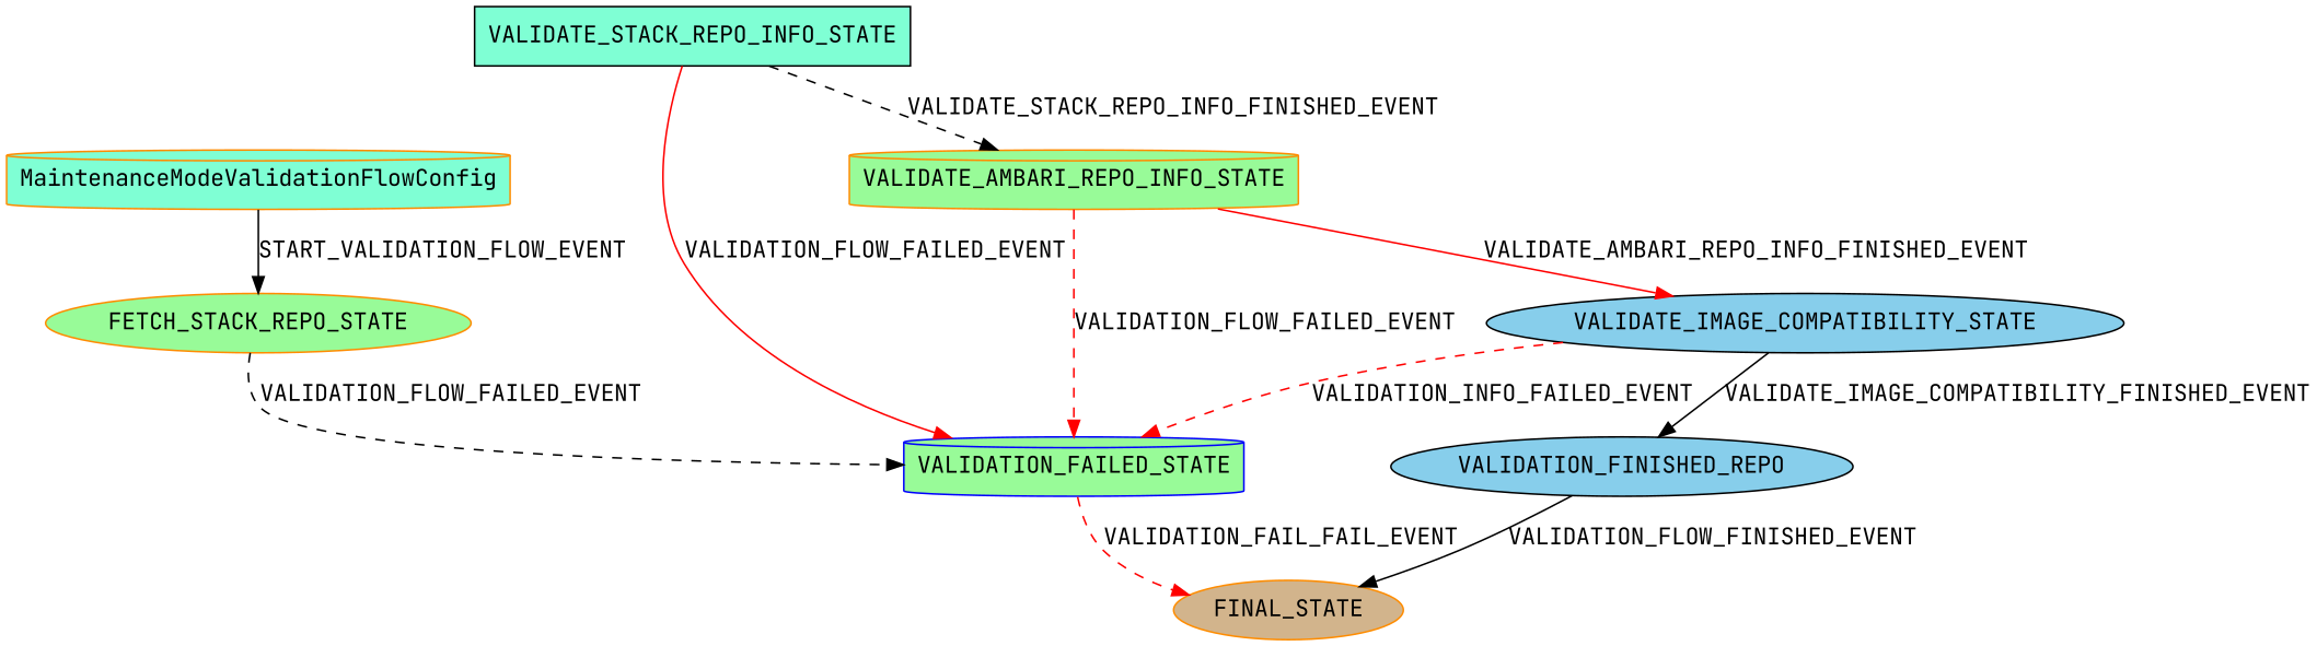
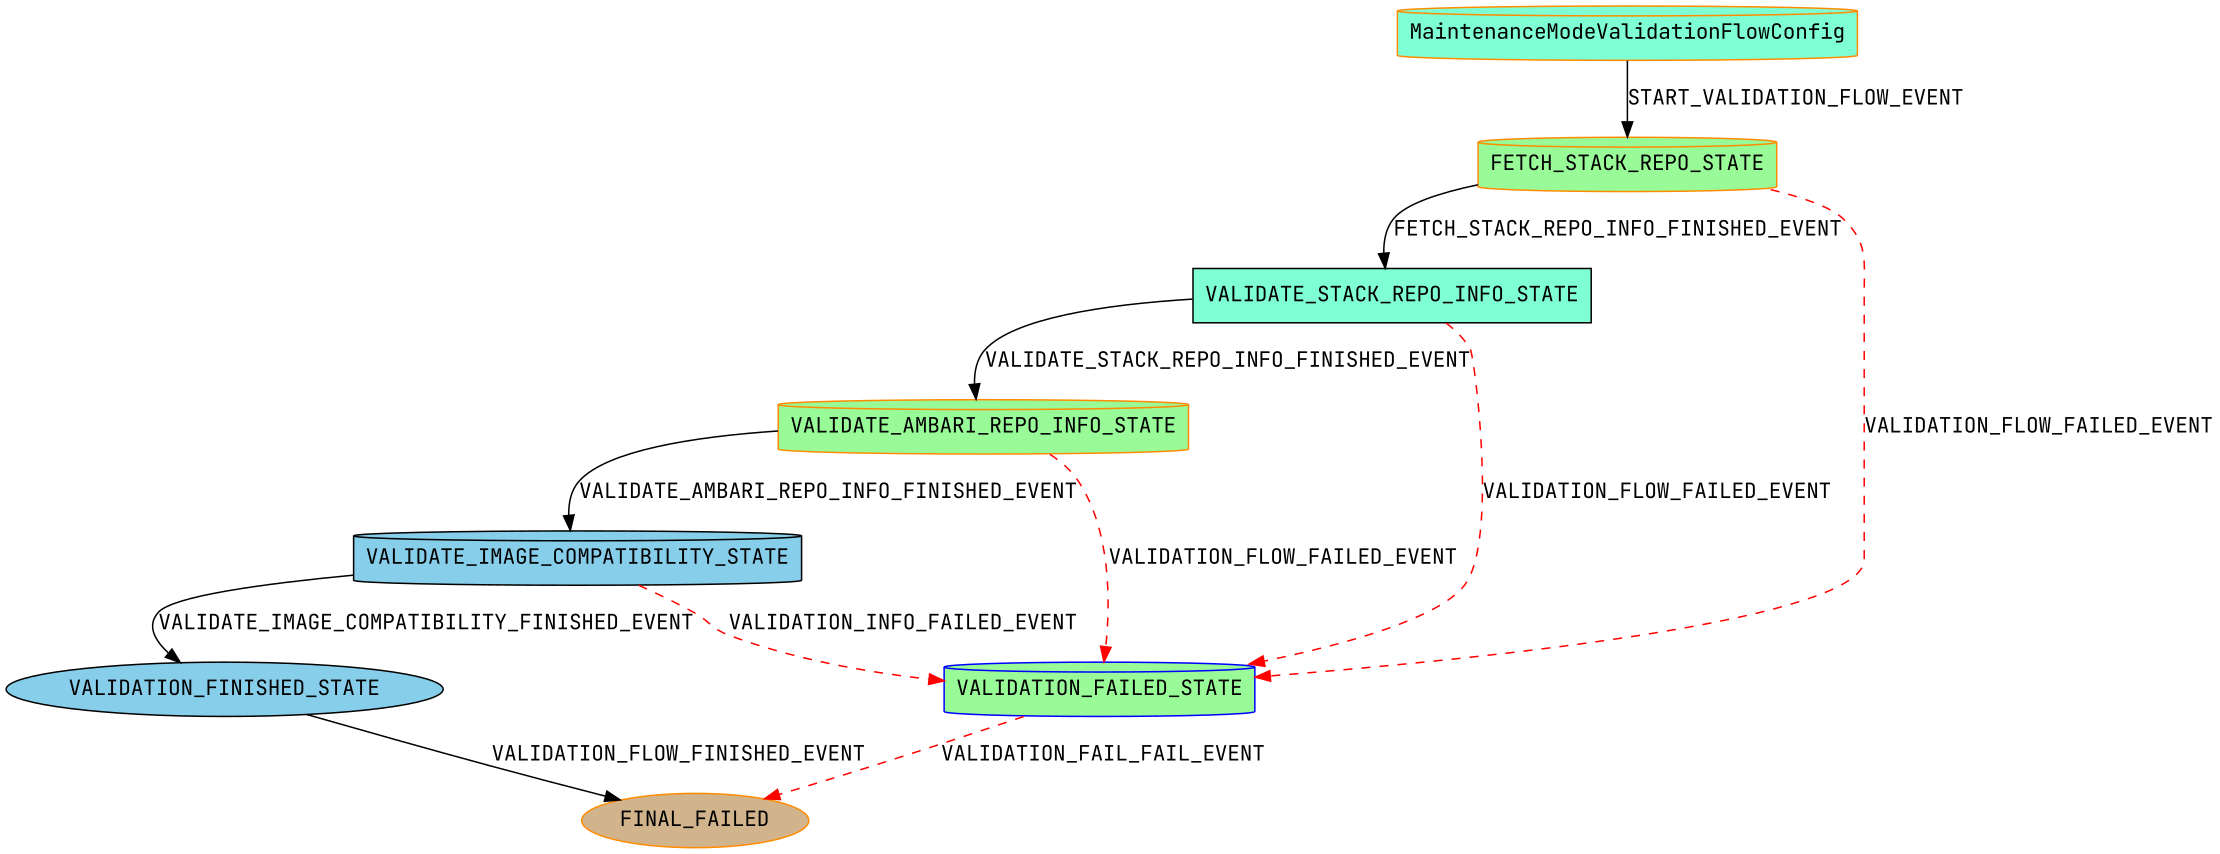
  digraph {
    fontname="JetBrains Mono"
    node [color=darkorange fillcolor=palegreen fontname="JetBrains Mono" shape=cylinder style=filled]
    edge [color=black fontname="JetBrains Mono" style=solid]
    n1 [fillcolor=aquamarine label=MaintenanceModeValidationFlowConfig]
-   FETCH_STACK_REPO_STATE [shape=ellipse]
+   FETCH_STACK_REPO_STATE
    VALIDATE_STACK_REPO_INFO_STATE [color=black fillcolor=aquamarine shape=box]
    VALIDATION_FAILED_STATE [color=blue]
    VALIDATE_AMBARI_REPO_INFO_STATE
-   FINAL_STATE [fillcolor=tan shape=ellipse]
-   VALIDATE_IMAGE_COMPATIBILITY_STATE [color=black fillcolor=skyblue shape=ellipse]
-   VALIDATION_FINISHED_STATE [color=black fillcolor=skyblue shape=ellipse label=VALIDATION_FINISHED_REPO]
+   FINAL_STATE [fillcolor=tan shape=ellipse label=FINAL_FAILED]
+   VALIDATE_IMAGE_COMPATIBILITY_STATE [color=black fillcolor=skyblue]
+   VALIDATION_FINISHED_STATE [color=black fillcolor=skyblue shape=ellipse]
    n1 -> FETCH_STACK_REPO_STATE [label=START_VALIDATION_FLOW_EVENT]
-   FETCH_STACK_REPO_STATE -> VALIDATION_FAILED_STATE [label=VALIDATION_FLOW_FAILED_EVENT style=dashed]
-   VALIDATE_STACK_REPO_INFO_STATE -> VALIDATION_FAILED_STATE [color=red label=VALIDATION_FLOW_FAILED_EVENT]
-   VALIDATE_STACK_REPO_INFO_STATE -> VALIDATE_AMBARI_REPO_INFO_STATE [label=VALIDATE_STACK_REPO_INFO_FINISHED_EVENT style=dashed]
+   FETCH_STACK_REPO_STATE -> VALIDATE_STACK_REPO_INFO_STATE [label=FETCH_STACK_REPO_INFO_FINISHED_EVENT]
+   FETCH_STACK_REPO_STATE -> VALIDATION_FAILED_STATE [color=red label=VALIDATION_FLOW_FAILED_EVENT style=dashed]
+   VALIDATE_STACK_REPO_INFO_STATE -> VALIDATION_FAILED_STATE [color=red label=VALIDATION_FLOW_FAILED_EVENT style=dashed]
+   VALIDATE_STACK_REPO_INFO_STATE -> VALIDATE_AMBARI_REPO_INFO_STATE [label=VALIDATE_STACK_REPO_INFO_FINISHED_EVENT]
    VALIDATION_FAILED_STATE -> FINAL_STATE [color=red label=VALIDATION_FAIL_FAIL_EVENT style=dashed]
    VALIDATE_AMBARI_REPO_INFO_STATE -> VALIDATION_FAILED_STATE [color=red label=VALIDATION_FLOW_FAILED_EVENT style=dashed]
-   VALIDATE_AMBARI_REPO_INFO_STATE -> VALIDATE_IMAGE_COMPATIBILITY_STATE [color=red label=VALIDATE_AMBARI_REPO_INFO_FINISHED_EVENT]
+   VALIDATE_AMBARI_REPO_INFO_STATE -> VALIDATE_IMAGE_COMPATIBILITY_STATE [label=VALIDATE_AMBARI_REPO_INFO_FINISHED_EVENT]
    VALIDATE_IMAGE_COMPATIBILITY_STATE -> VALIDATION_FAILED_STATE [color=red label=VALIDATION_INFO_FAILED_EVENT style=dashed]
    VALIDATE_IMAGE_COMPATIBILITY_STATE -> VALIDATION_FINISHED_STATE [label=VALIDATE_IMAGE_COMPATIBILITY_FINISHED_EVENT]
    VALIDATION_FINISHED_STATE -> FINAL_STATE [label=VALIDATION_FLOW_FINISHED_EVENT]
  }
